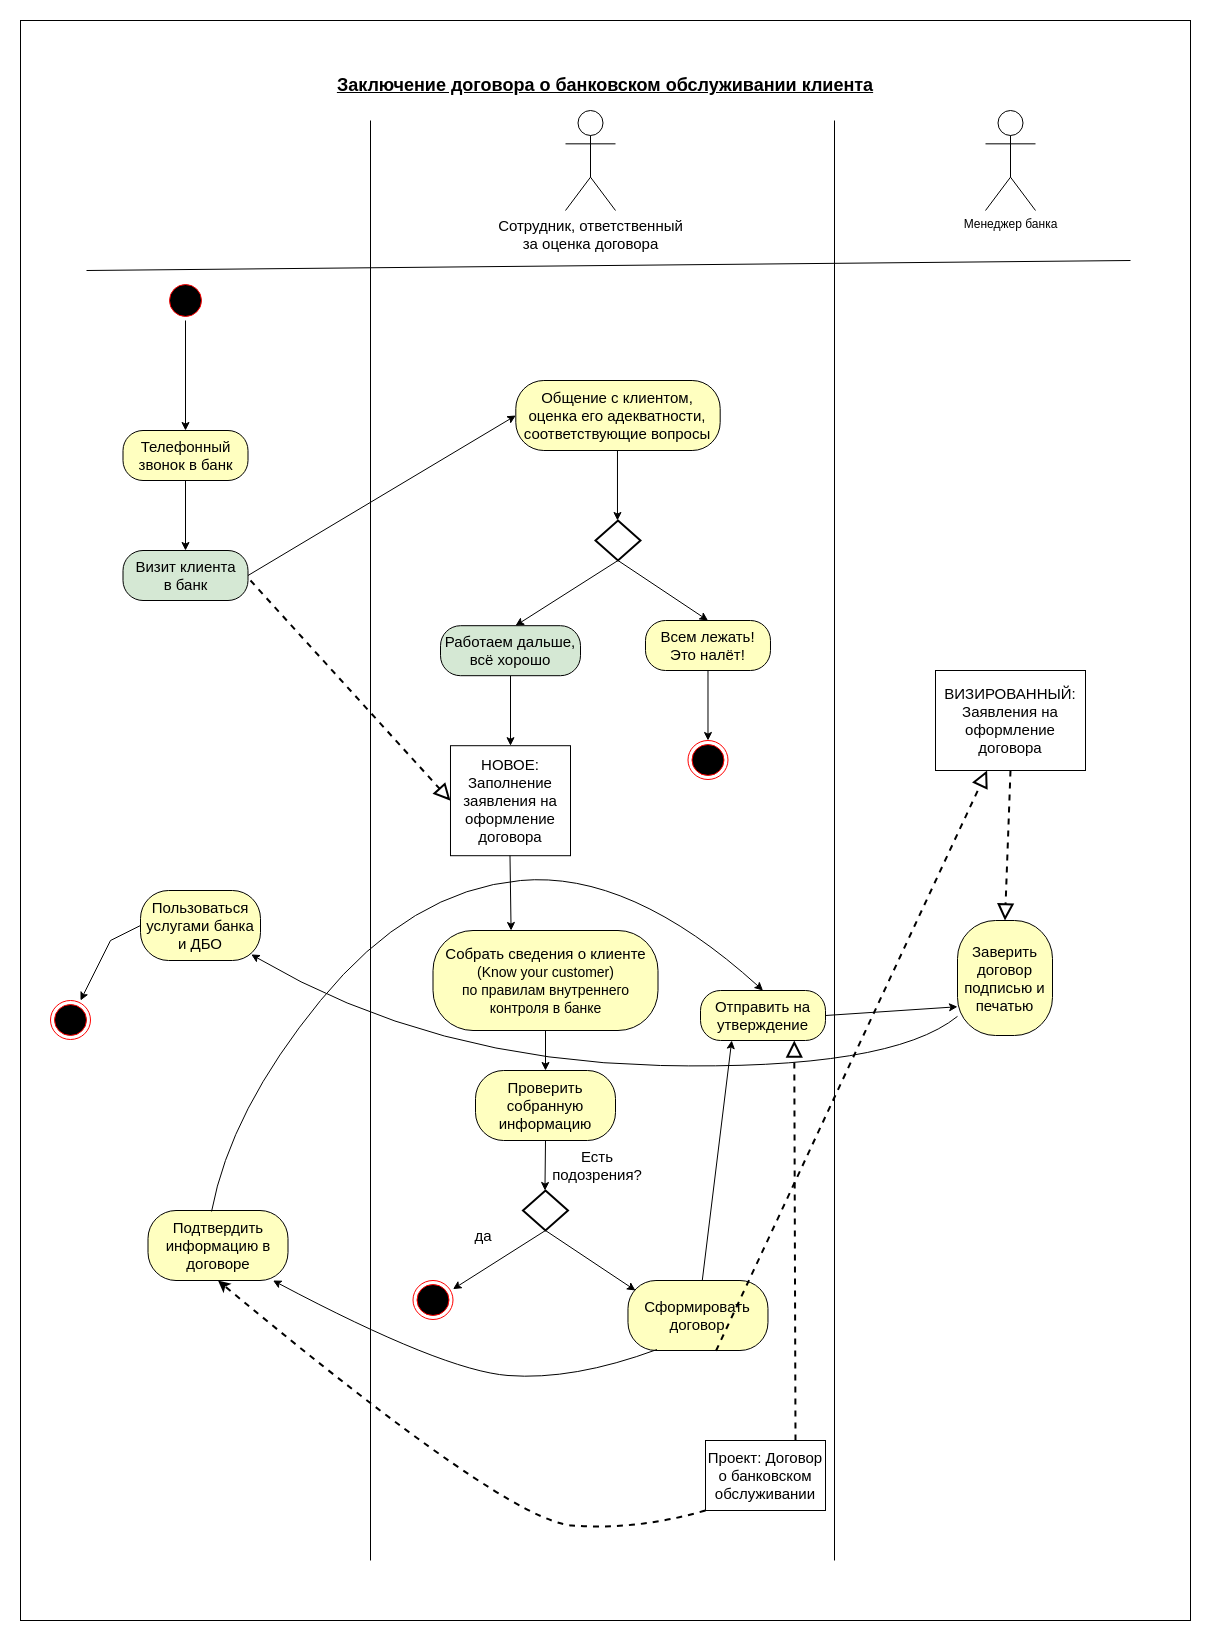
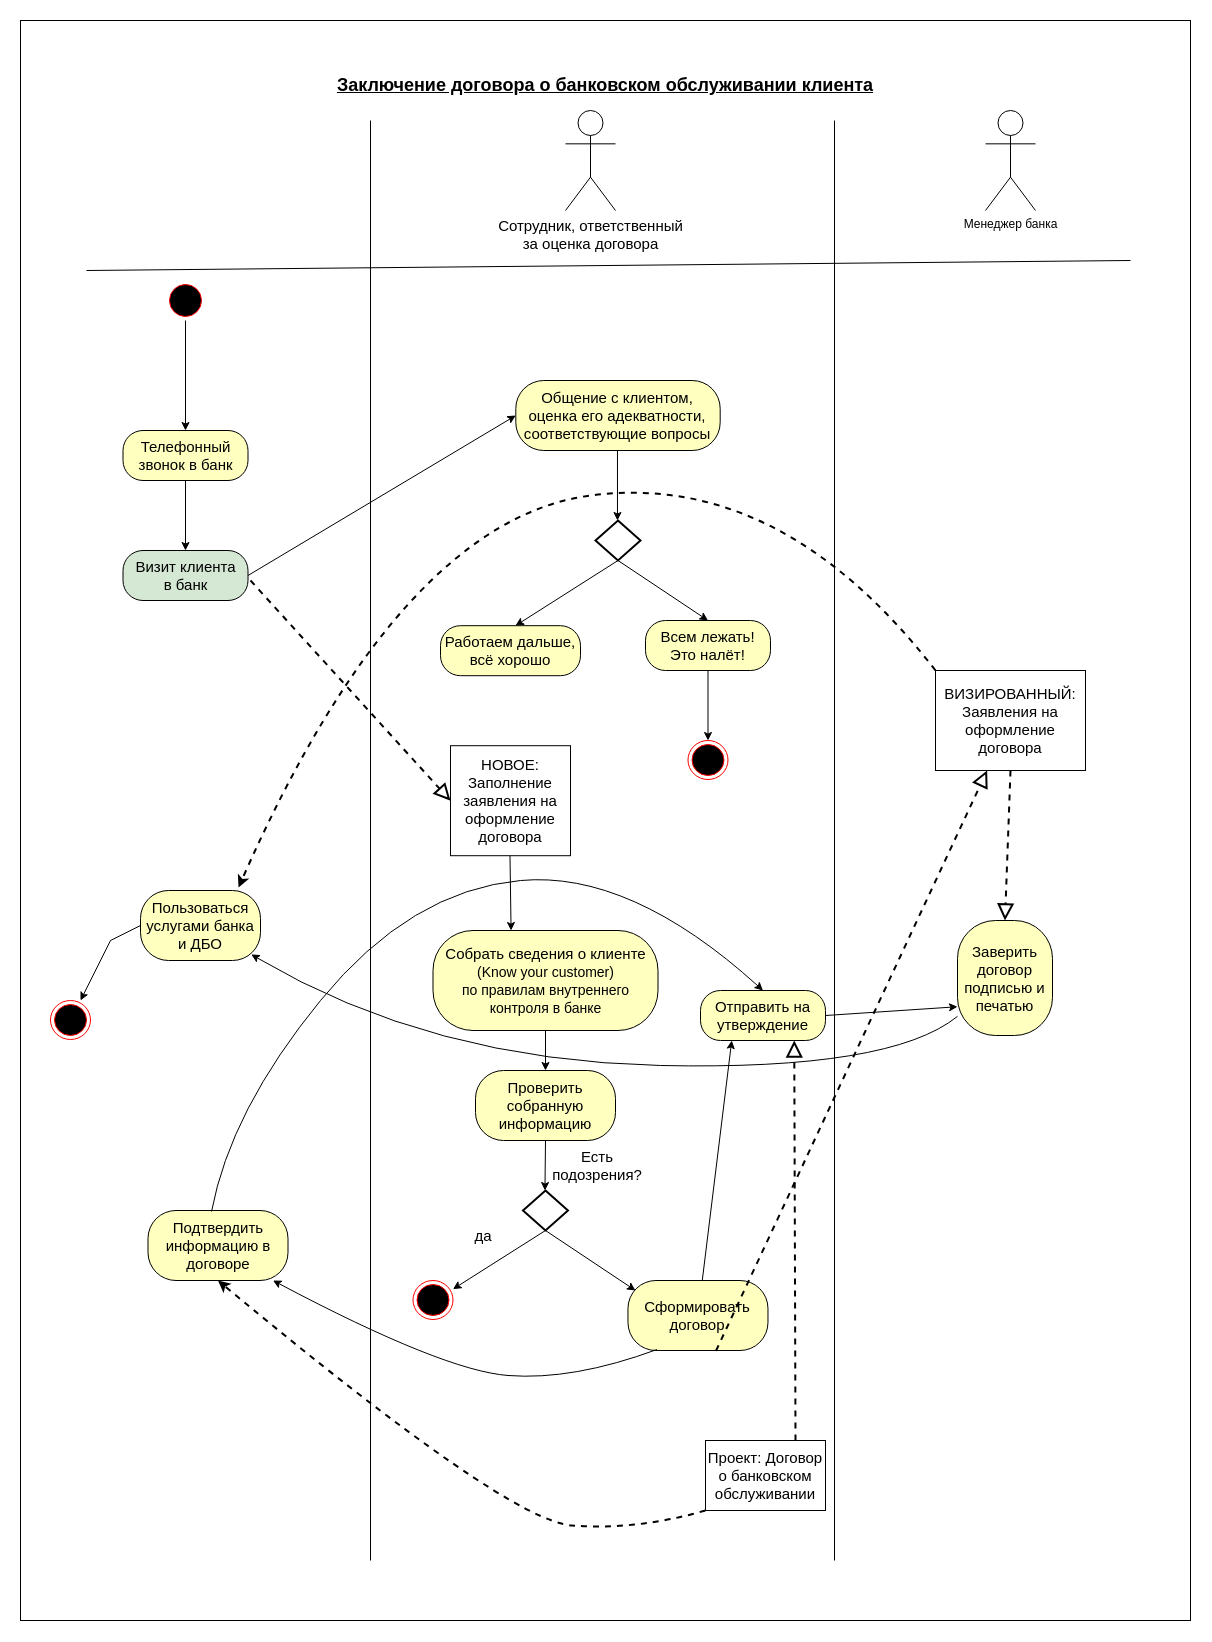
  <mxCell id="0" />
  <mxCell id="1" parent="0" />
  <mxCell id="2" value="" style="rounded=0;whiteSpace=wrap;html=1;" vertex="1" parent="1"><mxGeometry x="20" y="20" width="1170" height="1600" as="geometry" /></mxCell>
  <mxCell id="3" value="&lt;font style=&quot;font-size: 15px;&quot;&gt;Сотрудник,&amp;nbsp;ответственный &lt;br&gt;за оценка договора&lt;/font&gt;" style="shape=umlActor;verticalLabelPosition=bottom;verticalAlign=top;html=1;outlineConnect=0;" parent="1" vertex="1"><mxGeometry x="565" y="110" width="50" height="100" as="geometry" /></mxCell>
  <mxCell id="4" value="Менеджер банка" style="shape=umlActor;verticalLabelPosition=bottom;verticalAlign=top;html=1;outlineConnect=0;" parent="1" vertex="1"><mxGeometry x="985" y="110" width="50" height="100" as="geometry" /></mxCell>
  <mxCell id="5" value="" style="edgeStyle=orthogonalEdgeStyle;rounded=0;orthogonalLoop=1;jettySize=auto;html=1;" parent="1" source="6" target="11" edge="1"><mxGeometry relative="1" as="geometry" /></mxCell>
  <mxCell id="6" value="&lt;div style=&quot;font-size: 15px;&quot;&gt;Телефонный звонок&amp;nbsp;&lt;span style=&quot;background-color: initial;&quot;&gt;в банк&lt;/span&gt;&lt;/div&gt;" style="rounded=1;whiteSpace=wrap;html=1;arcSize=40;fontColor=#000000;fillColor=#ffffc0;strokeColor=#000000;" parent="1" vertex="1"><mxGeometry x="122.5" y="430" width="125" height="50" as="geometry" /></mxCell>
  <mxCell id="7" value="&lt;font style=&quot;font-size: 15px;&quot;&gt;НОВОЕ: Заполнение заявления на оформление договора&lt;/font&gt;" style="html=1;whiteSpace=wrap;" parent="1" vertex="1"><mxGeometry x="449.99" y="745.2" width="120.01" height="110" as="geometry" /></mxCell>
  <mxCell id="8" value="&lt;b&gt;Заключение договора о банковском обслуживании клиента&lt;/b&gt;" style="text;html=1;strokeColor=none;fillColor=none;align=center;verticalAlign=middle;whiteSpace=wrap;rounded=0;fontSize=18;fontStyle=4" parent="1" vertex="1"><mxGeometry x="330" y="70" width="550" height="30" as="geometry" /></mxCell>
  <mxCell id="9" style="edgeStyle=orthogonalEdgeStyle;rounded=0;orthogonalLoop=1;jettySize=auto;html=1;" parent="1" source="10" target="31" edge="1"><mxGeometry relative="1" as="geometry" /></mxCell>
  <mxCell id="10" value="&lt;div style=&quot;font-size: 15px;&quot;&gt;Собрать сведения о клиенте&lt;br style=&quot;border-color: var(--border-color); font-size: 14px;&quot;&gt;&lt;span style=&quot;font-size: 14px;&quot;&gt;(Know your customer)&lt;/span&gt;&lt;br style=&quot;border-color: var(--border-color); font-size: 14px;&quot;&gt;&lt;span style=&quot;font-size: 14px;&quot;&gt;по правилам внутреннего&lt;/span&gt;&lt;br style=&quot;border-color: var(--border-color); font-size: 14px;&quot;&gt;&lt;span style=&quot;font-size: 14px;&quot;&gt;контроля в банке&lt;/span&gt;&lt;br&gt;&lt;/div&gt;" style="rounded=1;whiteSpace=wrap;html=1;arcSize=40;fontColor=#000000;fillColor=#ffffc0;strokeColor=#000000;" parent="1" vertex="1"><mxGeometry x="432.5" y="930" width="225.01" height="100" as="geometry" /></mxCell>
  <mxCell id="11" value="&lt;div style=&quot;font-size: 15px;&quot;&gt;Визит клиента в&lt;span style=&quot;background-color: initial;&quot;&gt;&amp;nbsp;банк&lt;/span&gt;&lt;/div&gt;" style="rounded=1;whiteSpace=wrap;html=1;arcSize=40;fontColor=#000000;fillColor=#d5e8d4;strokeColor=#000000;" parent="1" vertex="1"><mxGeometry x="122.5" y="550" width="125" height="50" as="geometry" /></mxCell>
  <mxCell id="12" value="" style="endArrow=block;dashed=1;endFill=0;endSize=12;html=1;rounded=0;strokeWidth=2;entryX=0;entryY=0.5;entryDx=0;entryDy=0;" parent="1" target="7" edge="1"><mxGeometry width="160" relative="1" as="geometry"><mxPoint x="250" y="580" as="sourcePoint" /><mxPoint x="500" y="574.47" as="targetPoint" /></mxGeometry></mxCell>
  <mxCell id="13" value="&lt;div style=&quot;font-size: 15px;&quot;&gt;Общение с клиентом, оценка его адекватности, соответствующие вопросы&lt;/div&gt;" style="rounded=1;whiteSpace=wrap;html=1;arcSize=40;fontColor=#000000;fillColor=#ffffc0;strokeColor=#000000;" parent="1" vertex="1"><mxGeometry x="515.31" y="380" width="204.37" height="70" as="geometry" /></mxCell>
  <mxCell id="14" value="" style="endArrow=classic;html=1;rounded=0;endFill=1;strokeWidth=1;exitX=1;exitY=0.5;exitDx=0;exitDy=0;entryX=0;entryY=0.5;entryDx=0;entryDy=0;" parent="1" source="11" target="13" edge="1"><mxGeometry width="50" height="50" relative="1" as="geometry"><mxPoint x="410" y="470" as="sourcePoint" /><mxPoint x="410" y="540" as="targetPoint" /></mxGeometry></mxCell>
  <mxCell id="15" value="" style="endArrow=classic;html=1;rounded=0;endFill=1;strokeWidth=1;" parent="1" edge="1"><mxGeometry width="50" height="50" relative="1" as="geometry"><mxPoint x="616.97" y="450" as="sourcePoint" /><mxPoint x="616.97" y="520" as="targetPoint" /></mxGeometry></mxCell>
  <mxCell id="16" value="" style="endArrow=classic;html=1;rounded=0;endFill=1;strokeWidth=1;exitX=0.5;exitY=1;exitDx=0;exitDy=0;exitPerimeter=0;" parent="1" source="26" edge="1"><mxGeometry width="50" height="50" relative="1" as="geometry"><mxPoint x="620.955" y="560" as="sourcePoint" /><mxPoint x="515.01" y="625.2" as="targetPoint" /></mxGeometry></mxCell>
  <mxCell id="17" value="" style="endArrow=classic;html=1;rounded=0;endFill=1;strokeWidth=1;exitX=0.5;exitY=1;exitDx=0;exitDy=0;exitPerimeter=0;" parent="1" source="26" edge="1"><mxGeometry width="50" height="50" relative="1" as="geometry"><mxPoint x="612.5" y="560" as="sourcePoint" /><mxPoint x="707.5" y="620" as="targetPoint" /></mxGeometry></mxCell>
- <mxCell id="18" style="edgeStyle=orthogonalEdgeStyle;rounded=0;orthogonalLoop=1;jettySize=auto;html=1;entryX=0.5;entryY=0;entryDx=0;entryDy=0;" parent="1" source="19" target="7" edge="1"><mxGeometry relative="1" as="geometry" /></mxCell>
- <mxCell id="19" value="&lt;div style=&quot;font-size: 15px;&quot;&gt;&lt;font style=&quot;font-size: 15px;&quot;&gt;Работаем дальше,&lt;/font&gt;&lt;/div&gt;&lt;font style=&quot;font-size: 15px;&quot;&gt;всё хорошо&lt;/font&gt;" style="rounded=1;whiteSpace=wrap;html=1;arcSize=40;fontColor=#000000;fillColor=#d5e8d4;strokeColor=#000000;" parent="1" vertex="1"><mxGeometry x="440" y="625.2" width="140" height="50" as="geometry" /></mxCell>
+ <mxCell id="19" value="&lt;div style=&quot;font-size: 15px;&quot;&gt;&lt;font style=&quot;font-size: 15px;&quot;&gt;Работаем дальше,&lt;/font&gt;&lt;/div&gt;&lt;font style=&quot;font-size: 15px;&quot;&gt;всё хорошо&lt;/font&gt;" style="rounded=1;whiteSpace=wrap;html=1;arcSize=40;fontColor=#000000;fillColor=#ffffc0;strokeColor=#000000;" parent="1" vertex="1"><mxGeometry x="440" y="625.2" width="140" height="50" as="geometry" /></mxCell>
  <mxCell id="20" style="edgeStyle=orthogonalEdgeStyle;rounded=0;orthogonalLoop=1;jettySize=auto;html=1;" parent="1" source="21" target="22" edge="1"><mxGeometry relative="1" as="geometry" /></mxCell>
  <mxCell id="21" value="&lt;font style=&quot;font-size: 15px;&quot;&gt;Всем лежать!&lt;br&gt;Это налёт!&lt;br&gt;&lt;/font&gt;" style="rounded=1;whiteSpace=wrap;html=1;arcSize=40;fontColor=#000000;fillColor=#ffffc0;strokeColor=#000000;" parent="1" vertex="1"><mxGeometry x="644.99" y="620" width="125" height="50" as="geometry" /></mxCell>
  <mxCell id="22" value="" style="ellipse;html=1;shape=endState;fillColor=#000000;strokeColor=#ff0000;" parent="1" vertex="1"><mxGeometry x="687.49" y="740" width="40" height="39" as="geometry" /></mxCell>
  <mxCell id="23" style="edgeStyle=orthogonalEdgeStyle;rounded=0;orthogonalLoop=1;jettySize=auto;html=1;entryX=0.5;entryY=0;entryDx=0;entryDy=0;" parent="1" source="24" target="6" edge="1"><mxGeometry relative="1" as="geometry" /></mxCell>
  <mxCell id="24" value="" style="ellipse;html=1;shape=startState;fillColor=#000000;strokeColor=#ff0000;" parent="1" vertex="1"><mxGeometry x="165" y="280" width="40" height="40" as="geometry" /></mxCell>
  <mxCell id="25" value="&lt;font style=&quot;font-size: 15px;&quot;&gt;ВИЗИРОВАННЫЙ: Заявления на оформление договора&lt;/font&gt;" style="html=1;whiteSpace=wrap;" parent="1" vertex="1"><mxGeometry x="935" y="670" width="150" height="100" as="geometry" /></mxCell>
  <mxCell id="26" value="" style="strokeWidth=2;html=1;shape=mxgraph.flowchart.decision;whiteSpace=wrap;" parent="1" vertex="1"><mxGeometry x="594.99" y="520" width="45" height="40" as="geometry" /></mxCell>
  <mxCell id="27" value="" style="endArrow=none;html=1;rounded=0;" parent="1" edge="1"><mxGeometry width="50" height="50" relative="1" as="geometry"><mxPoint x="370" y="1560" as="sourcePoint" /><mxPoint x="370" y="120" as="targetPoint" /></mxGeometry></mxCell>
  <mxCell id="28" value="" style="endArrow=none;html=1;rounded=0;" parent="1" edge="1"><mxGeometry width="50" height="50" relative="1" as="geometry"><mxPoint x="834" y="1560" as="sourcePoint" /><mxPoint x="834" y="120" as="targetPoint" /></mxGeometry></mxCell>
  <mxCell id="29" value="" style="endArrow=none;html=1;rounded=0;" parent="1" edge="1"><mxGeometry width="50" height="50" relative="1" as="geometry"><mxPoint x="86" y="270" as="sourcePoint" /><mxPoint x="1130" y="260" as="targetPoint" /></mxGeometry></mxCell>
  <mxCell id="30" value="" style="endArrow=classic;html=1;rounded=0;endFill=1;strokeWidth=1;entryX=0.347;entryY=0;entryDx=0;entryDy=0;entryPerimeter=0;" parent="1" target="10" edge="1"><mxGeometry width="50" height="50" relative="1" as="geometry"><mxPoint x="509.49" y="855.2" as="sourcePoint" /><mxPoint x="509.49" y="925.2" as="targetPoint" /></mxGeometry></mxCell>
  <mxCell id="31" value="&lt;font style=&quot;font-size: 15px;&quot;&gt;Проверить собранную информацию&lt;/font&gt;" style="rounded=1;whiteSpace=wrap;html=1;arcSize=40;fontColor=#000000;fillColor=#ffffc0;strokeColor=#000000;" parent="1" vertex="1"><mxGeometry x="475.01" y="1070" width="140" height="70" as="geometry" /></mxCell>
  <mxCell id="32" value="" style="endArrow=classic;html=1;rounded=0;endFill=1;strokeWidth=1;exitX=0.5;exitY=1;exitDx=0;exitDy=0;" parent="1" source="31" edge="1"><mxGeometry width="50" height="50" relative="1" as="geometry"><mxPoint x="544.46" y="1120" as="sourcePoint" /><mxPoint x="544.46" y="1190" as="targetPoint" /></mxGeometry></mxCell>
  <mxCell id="33" value="" style="endArrow=classic;html=1;rounded=0;endFill=1;strokeWidth=1;exitX=0.5;exitY=1;exitDx=0;exitDy=0;exitPerimeter=0;entryX=1;entryY=0.221;entryDx=0;entryDy=0;entryPerimeter=0;" parent="1" source="35" target="38" edge="1"><mxGeometry width="50" height="50" relative="1" as="geometry"><mxPoint x="548.445" y="1230" as="sourcePoint" /><mxPoint x="442.5" y="1295.2" as="targetPoint" /></mxGeometry></mxCell>
  <mxCell id="34" value="" style="endArrow=classic;html=1;rounded=0;endFill=1;strokeWidth=1;exitX=0.5;exitY=1;exitDx=0;exitDy=0;exitPerimeter=0;" parent="1" source="35" edge="1"><mxGeometry width="50" height="50" relative="1" as="geometry"><mxPoint x="539.99" y="1230" as="sourcePoint" /><mxPoint x="634.99" y="1290" as="targetPoint" /></mxGeometry></mxCell>
  <mxCell id="35" value="" style="strokeWidth=2;html=1;shape=mxgraph.flowchart.decision;whiteSpace=wrap;" parent="1" vertex="1"><mxGeometry x="522.48" y="1190" width="45" height="40" as="geometry" /></mxCell>
  <mxCell id="36" value="&lt;font style=&quot;font-size: 15px;&quot;&gt;Есть подозрения?&lt;/font&gt;" style="text;html=1;strokeColor=none;fillColor=none;align=center;verticalAlign=middle;whiteSpace=wrap;rounded=0;" parent="1" vertex="1"><mxGeometry x="567.48" y="1150" width="60" height="30" as="geometry" /></mxCell>
  <mxCell id="37" value="да" style="text;html=1;strokeColor=none;fillColor=none;align=center;verticalAlign=middle;whiteSpace=wrap;rounded=0;fontSize=15;" parent="1" vertex="1"><mxGeometry x="452.5" y="1220" width="60" height="30" as="geometry" /></mxCell>
  <mxCell id="38" value="" style="ellipse;html=1;shape=endState;fillColor=#000000;strokeColor=#ff0000;" parent="1" vertex="1"><mxGeometry x="412.5" y="1280" width="40" height="39" as="geometry" /></mxCell>
  <mxCell id="39" value="&lt;font style=&quot;font-size: 15px;&quot;&gt;Сформировать договор&lt;/font&gt;" style="rounded=1;whiteSpace=wrap;html=1;arcSize=40;fontColor=#000000;fillColor=#ffffc0;strokeColor=#000000;" vertex="1" parent="1"><mxGeometry x="627.48" y="1280" width="140" height="70" as="geometry" /></mxCell>
  <mxCell id="40" value="&lt;font style=&quot;font-size: 15px;&quot;&gt;Проект: Договор о банковском обслуживании&lt;/font&gt;" style="html=1;whiteSpace=wrap;" vertex="1" parent="1"><mxGeometry x="705" y="1440" width="120" height="70" as="geometry" /></mxCell>
  <mxCell id="41" value="" style="endArrow=block;dashed=1;endFill=0;endSize=12;html=1;rounded=0;strokeWidth=2;exitX=0.629;exitY=1.004;exitDx=0;exitDy=0;exitPerimeter=0;" edge="1" parent="1" source="39" target="25"><mxGeometry width="160" relative="1" as="geometry"><mxPoint x="732.8" y="1210" as="sourcePoint" /><mxPoint x="780" y="1430" as="targetPoint" /></mxGeometry></mxCell>
  <mxCell id="42" value="" style="endArrow=classic;html=1;rounded=0;endFill=1;strokeWidth=1;entryX=0.25;entryY=1;entryDx=0;entryDy=0;" edge="1" parent="1" source="39" target="43"><mxGeometry width="50" height="50" relative="1" as="geometry"><mxPoint x="912.5" y="1230" as="sourcePoint" /><mxPoint x="952.5" y="1240" as="targetPoint" /></mxGeometry></mxCell>
  <mxCell id="43" value="&lt;div style=&quot;font-size: 15px;&quot;&gt;Отправить на утверждение&lt;/div&gt;" style="rounded=1;whiteSpace=wrap;html=1;arcSize=40;fontColor=#000000;fillColor=#ffffc0;strokeColor=#000000;" vertex="1" parent="1"><mxGeometry x="700" y="990" width="125" height="50" as="geometry" /></mxCell>
  <mxCell id="44" value="" style="curved=1;endArrow=classic;html=1;rounded=0;exitX=0.207;exitY=0.986;exitDx=0;exitDy=0;exitPerimeter=0;" edge="1" parent="1" source="39"><mxGeometry width="50" height="50" relative="1" as="geometry"><mxPoint x="515.31" y="1350" as="sourcePoint" /><mxPoint x="272.5" y="1280" as="targetPoint" /><Array as="points"><mxPoint x="572.5" y="1380" /><mxPoint x="442.5" y="1370" /></Array></mxGeometry></mxCell>
  <mxCell id="45" value="&lt;font style=&quot;font-size: 15px;&quot;&gt;Подтвердить информацию в договоре&lt;/font&gt;" style="rounded=1;whiteSpace=wrap;html=1;arcSize=40;fontColor=#000000;fillColor=#ffffc0;strokeColor=#000000;" vertex="1" parent="1"><mxGeometry x="147.5" y="1210" width="140" height="70" as="geometry" /></mxCell>
  <mxCell id="46" value="" style="curved=1;endArrow=classic;html=1;rounded=0;dashed=1;strokeWidth=2;entryX=0.5;entryY=1;entryDx=0;entryDy=0;exitX=0;exitY=1;exitDx=0;exitDy=0;" edge="1" parent="1" source="40" target="45"><mxGeometry width="50" height="50" relative="1" as="geometry"><mxPoint x="720" y="1499" as="sourcePoint" /><mxPoint x="336.18" y="1430" as="targetPoint" /><Array as="points"><mxPoint x="636.18" y="1530" /><mxPoint x="506.18" y="1520" /></Array></mxGeometry></mxCell>
  <mxCell id="47" value="" style="endArrow=block;dashed=1;endFill=0;endSize=12;html=1;rounded=0;strokeWidth=2;entryX=0.75;entryY=1;entryDx=0;entryDy=0;exitX=0.75;exitY=0;exitDx=0;exitDy=0;" edge="1" parent="1" source="40" target="43"><mxGeometry width="160" relative="1" as="geometry"><mxPoint x="890" y="1430" as="sourcePoint" /><mxPoint x="954" y="1510" as="targetPoint" /></mxGeometry></mxCell>
  <mxCell id="48" value="Заверить договор подписью и печатью" style="rounded=1;whiteSpace=wrap;html=1;arcSize=40;fontColor=#000000;fillColor=#ffffc0;strokeColor=#000000;fontSize=15;" vertex="1" parent="1"><mxGeometry x="957" y="920" width="95" height="115" as="geometry" /></mxCell>
  <mxCell id="49" value="" style="endArrow=classic;html=1;rounded=0;endFill=1;strokeWidth=1;exitX=1;exitY=0.5;exitDx=0;exitDy=0;entryX=0;entryY=0.75;entryDx=0;entryDy=0;" edge="1" parent="1" source="43" target="48"><mxGeometry width="50" height="50" relative="1" as="geometry"><mxPoint x="900" y="1038" as="sourcePoint" /><mxPoint x="900" y="1108" as="targetPoint" /></mxGeometry></mxCell>
  <mxCell id="50" value="" style="endArrow=block;dashed=1;endFill=0;endSize=12;html=1;rounded=0;strokeWidth=2;exitX=0.5;exitY=1;exitDx=0;exitDy=0;entryX=0.5;entryY=0;entryDx=0;entryDy=0;" edge="1" parent="1" source="25" target="48"><mxGeometry width="160" relative="1" as="geometry"><mxPoint x="957" y="840" as="sourcePoint" /><mxPoint x="992" y="930" as="targetPoint" /></mxGeometry></mxCell>
+ <mxCell id="51" value="" style="curved=1;endArrow=classic;html=1;rounded=0;exitX=0;exitY=0;exitDx=0;exitDy=0;dashed=1;strokeWidth=2;entryX=0.817;entryY=-0.044;entryDx=0;entryDy=0;entryPerimeter=0;" edge="1" parent="1" source="25" target="53"><mxGeometry width="50" height="50" relative="1" as="geometry"><mxPoint x="883.5" y="899" as="sourcePoint" /><mxPoint x="260" y="910" as="targetPoint" /><Array as="points"><mxPoint x="780" y="470" /><mxPoint x="400" y="520" /></Array></mxGeometry></mxCell>
  <mxCell id="52" value="" style="curved=1;endArrow=classic;html=1;rounded=0;entryX=0.923;entryY=0.913;entryDx=0;entryDy=0;entryPerimeter=0;" edge="1" parent="1" source="48" target="53"><mxGeometry width="50" height="50" relative="1" as="geometry"><mxPoint x="968.49" y="1019" as="sourcePoint" /><mxPoint x="270" y="970" as="targetPoint" /><Array as="points"><mxPoint x="890" y="1070" /><mxPoint x="430" y="1060" /></Array></mxGeometry></mxCell>
  <mxCell id="53" value="&lt;div style=&quot;font-size: 15px;&quot;&gt;Пользоваться услугами банка и ДБО&lt;/div&gt;" style="rounded=1;whiteSpace=wrap;html=1;arcSize=40;fontColor=#000000;fillColor=#ffffc0;strokeColor=#000000;" vertex="1" parent="1"><mxGeometry x="140" y="890" width="120" height="70" as="geometry" /></mxCell>
  <mxCell id="54" value="" style="curved=1;endArrow=classic;html=1;rounded=0;strokeWidth=1;exitX=0.454;exitY=0.014;exitDx=0;exitDy=0;exitPerimeter=0;entryX=0.5;entryY=0;entryDx=0;entryDy=0;" edge="1" parent="1" source="45" target="43"><mxGeometry width="50" height="50" relative="1" as="geometry"><mxPoint x="260" y="1140" as="sourcePoint" /><mxPoint x="560" y="870" as="targetPoint" /><Array as="points"><mxPoint x="230" y="1110" /><mxPoint x="410" y="890" /><mxPoint x="630" y="870" /></Array></mxGeometry></mxCell>
  <mxCell id="55" value="" style="ellipse;html=1;shape=endState;fillColor=#000000;strokeColor=#ff0000;" vertex="1" parent="1"><mxGeometry x="50" y="1000" width="40" height="39" as="geometry" /></mxCell>
  <mxCell id="56" value="" style="endArrow=classic;html=1;rounded=0;endFill=1;strokeWidth=1;exitX=0;exitY=0.5;exitDx=0;exitDy=0;" edge="1" parent="1" source="53"><mxGeometry width="50" height="50" relative="1" as="geometry"><mxPoint x="247.5" y="800" as="sourcePoint" /><mxPoint x="80" y="1000" as="targetPoint" /><Array as="points"><mxPoint x="110" y="940" /></Array></mxGeometry></mxCell>
